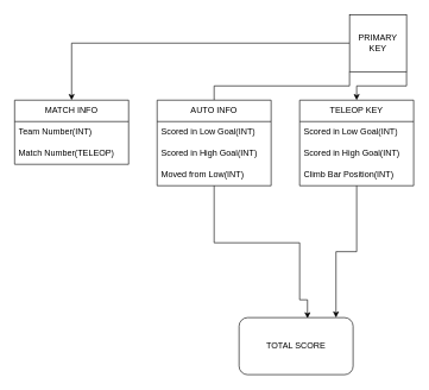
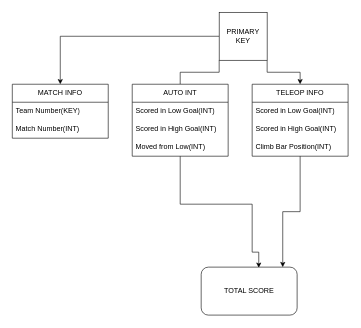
  <mxCell id="0" />
  <mxCell id="1" parent="0" />
  <mxCell id="2" style="edgeStyle=orthogonalEdgeStyle;rounded=0;orthogonalLoop=1;jettySize=auto;html=1;exitX=0;exitY=0.5;exitDx=0;exitDy=0;entryX=0.5;entryY=0;entryDx=0;entryDy=0;" parent="1" source="5" target="6" edge="1"><mxGeometry relative="1" as="geometry" /></mxCell>
  <mxCell id="3" style="edgeStyle=orthogonalEdgeStyle;rounded=0;orthogonalLoop=1;jettySize=auto;html=1;exitX=0;exitY=1;exitDx=0;exitDy=0;entryX=0.5;entryY=0;entryDx=0;entryDy=0;endArrow=none;" parent="1" source="5" target="10" edge="1"><mxGeometry relative="1" as="geometry" /></mxCell>
  <mxCell id="4" style="edgeStyle=orthogonalEdgeStyle;rounded=0;orthogonalLoop=1;jettySize=auto;html=1;exitX=1;exitY=1;exitDx=0;exitDy=0;entryX=0.5;entryY=0;entryDx=0;entryDy=0;" parent="1" source="5" target="15" edge="1"><mxGeometry relative="1" as="geometry" /></mxCell>
- <mxCell id="5" value="PRIMARY KEY&lt;br&gt;" style="whiteSpace=wrap;html=1;aspect=fixed;" parent="1" vertex="1"><mxGeometry x="490" y="20" width="80" height="80" as="geometry" /></mxCell>
+ <mxCell id="5" value="PRIMARY KEY&lt;br&gt;" style="whiteSpace=wrap;html=1;aspect=fixed;" parent="1" vertex="1"><mxGeometry x="365" y="20" width="80" height="80" as="geometry" /></mxCell>
  <mxCell id="6" value="MATCH INFO" style="swimlane;fontStyle=0;childLayout=stackLayout;horizontal=1;startSize=30;horizontalStack=0;resizeParent=1;resizeParentMax=0;resizeLast=0;collapsible=1;marginBottom=0;whiteSpace=wrap;html=1;" parent="1" vertex="1"><mxGeometry x="20" y="140" width="160" height="90" as="geometry" /></mxCell>
- <mxCell id="7" value="Team Number(INT)" style="text;strokeColor=none;fillColor=none;align=left;verticalAlign=middle;spacingLeft=4;spacingRight=4;overflow=hidden;points=[[0,0.5],[1,0.5]];portConstraint=eastwest;rotatable=0;whiteSpace=wrap;html=1;" parent="6" vertex="1"><mxGeometry y="30" width="160" height="30" as="geometry" /></mxCell>
- <mxCell id="8" value="Match Number(TELEOP)" style="text;strokeColor=none;fillColor=none;align=left;verticalAlign=middle;spacingLeft=4;spacingRight=4;overflow=hidden;points=[[0,0.5],[1,0.5]];portConstraint=eastwest;rotatable=0;whiteSpace=wrap;html=1;" parent="6" vertex="1"><mxGeometry y="60" width="160" height="30" as="geometry" /></mxCell>
+ <mxCell id="7" value="Team Number(KEY)" style="text;strokeColor=none;fillColor=none;align=left;verticalAlign=middle;spacingLeft=4;spacingRight=4;overflow=hidden;points=[[0,0.5],[1,0.5]];portConstraint=eastwest;rotatable=0;whiteSpace=wrap;html=1;" parent="6" vertex="1"><mxGeometry y="30" width="160" height="30" as="geometry" /></mxCell>
+ <mxCell id="8" value="Match Number(INT)" style="text;strokeColor=none;fillColor=none;align=left;verticalAlign=middle;spacingLeft=4;spacingRight=4;overflow=hidden;points=[[0,0.5],[1,0.5]];portConstraint=eastwest;rotatable=0;whiteSpace=wrap;html=1;" parent="6" vertex="1"><mxGeometry y="60" width="160" height="30" as="geometry" /></mxCell>
  <mxCell id="9" style="edgeStyle=orthogonalEdgeStyle;rounded=0;orthogonalLoop=1;jettySize=auto;html=1;entryX=0.6;entryY=0.013;entryDx=0;entryDy=0;fontColor=none;entryPerimeter=0;" parent="1" source="10" target="19" edge="1"><mxGeometry relative="1" as="geometry"><mxPoint x="340" y="420" as="targetPoint" /><Array as="points"><mxPoint x="300" y="340" /><mxPoint x="420" y="340" /><mxPoint x="420" y="420" /></Array></mxGeometry></mxCell>
- <mxCell id="10" value="AUTO INFO" style="swimlane;fontStyle=0;childLayout=stackLayout;horizontal=1;startSize=30;horizontalStack=0;resizeParent=1;resizeParentMax=0;resizeLast=0;collapsible=1;marginBottom=0;whiteSpace=wrap;html=1;" parent="1" vertex="1"><mxGeometry x="220" y="140" width="160" height="120" as="geometry" /></mxCell>
+ <mxCell id="10" value="AUTO INT" style="swimlane;fontStyle=0;childLayout=stackLayout;horizontal=1;startSize=30;horizontalStack=0;resizeParent=1;resizeParentMax=0;resizeLast=0;collapsible=1;marginBottom=0;whiteSpace=wrap;html=1;" parent="1" vertex="1"><mxGeometry x="220" y="140" width="160" height="120" as="geometry" /></mxCell>
  <mxCell id="11" value="Scored in Low Goal(INT)" style="text;strokeColor=none;fillColor=none;align=left;verticalAlign=middle;spacingLeft=4;spacingRight=4;overflow=hidden;points=[[0,0.5],[1,0.5]];portConstraint=eastwest;rotatable=0;whiteSpace=wrap;html=1;" parent="10" vertex="1"><mxGeometry y="30" width="160" height="30" as="geometry" /></mxCell>
  <mxCell id="12" value="Scored in High Goal(INT)" style="text;strokeColor=none;fillColor=none;align=left;verticalAlign=middle;spacingLeft=4;spacingRight=4;overflow=hidden;points=[[0,0.5],[1,0.5]];portConstraint=eastwest;rotatable=0;whiteSpace=wrap;html=1;" parent="10" vertex="1"><mxGeometry y="60" width="160" height="30" as="geometry" /></mxCell>
  <mxCell id="13" value="Moved from Low(INT)" style="text;strokeColor=none;fillColor=none;align=left;verticalAlign=middle;spacingLeft=4;spacingRight=4;overflow=hidden;points=[[0,0.5],[1,0.5]];portConstraint=eastwest;rotatable=0;whiteSpace=wrap;html=1;" parent="10" vertex="1"><mxGeometry y="90" width="160" height="30" as="geometry" /></mxCell>
  <mxCell id="14" style="edgeStyle=orthogonalEdgeStyle;rounded=0;orthogonalLoop=1;jettySize=auto;html=1;entryX=0.85;entryY=0;entryDx=0;entryDy=0;entryPerimeter=0;" edge="1" parent="1" source="15" target="19"><mxGeometry relative="1" as="geometry" /></mxCell>
- <mxCell id="15" value="TELEOP KEY" style="swimlane;fontStyle=0;childLayout=stackLayout;horizontal=1;startSize=30;horizontalStack=0;resizeParent=1;resizeParentMax=0;resizeLast=0;collapsible=1;marginBottom=0;whiteSpace=wrap;html=1;" parent="1" vertex="1"><mxGeometry x="420" y="140" width="160" height="120" as="geometry" /></mxCell>
+ <mxCell id="15" value="TELEOP INFO" style="swimlane;fontStyle=0;childLayout=stackLayout;horizontal=1;startSize=30;horizontalStack=0;resizeParent=1;resizeParentMax=0;resizeLast=0;collapsible=1;marginBottom=0;whiteSpace=wrap;html=1;" parent="1" vertex="1"><mxGeometry x="420" y="140" width="160" height="120" as="geometry" /></mxCell>
  <mxCell id="16" value="Scored in Low Goal(INT)" style="text;strokeColor=none;fillColor=none;align=left;verticalAlign=middle;spacingLeft=4;spacingRight=4;overflow=hidden;points=[[0,0.5],[1,0.5]];portConstraint=eastwest;rotatable=0;whiteSpace=wrap;html=1;" parent="15" vertex="1"><mxGeometry y="30" width="160" height="30" as="geometry" /></mxCell>
  <mxCell id="17" value="Scored in High Goal(INT)" style="text;strokeColor=none;fillColor=none;align=left;verticalAlign=middle;spacingLeft=4;spacingRight=4;overflow=hidden;points=[[0,0.5],[1,0.5]];portConstraint=eastwest;rotatable=0;whiteSpace=wrap;html=1;" parent="15" vertex="1"><mxGeometry y="60" width="160" height="30" as="geometry" /></mxCell>
  <mxCell id="18" value="Climb Bar Position(INT)" style="text;strokeColor=none;fillColor=none;align=left;verticalAlign=middle;spacingLeft=4;spacingRight=4;overflow=hidden;points=[[0,0.5],[1,0.5]];portConstraint=eastwest;rotatable=0;whiteSpace=wrap;html=1;" parent="15" vertex="1"><mxGeometry y="90" width="160" height="30" as="geometry" /></mxCell>
  <mxCell id="19" value="TOTAL SCORE" style="rounded=1;whiteSpace=wrap;html=1;" parent="1" vertex="1"><mxGeometry x="335" y="445" width="160" height="80" as="geometry" /></mxCell>
